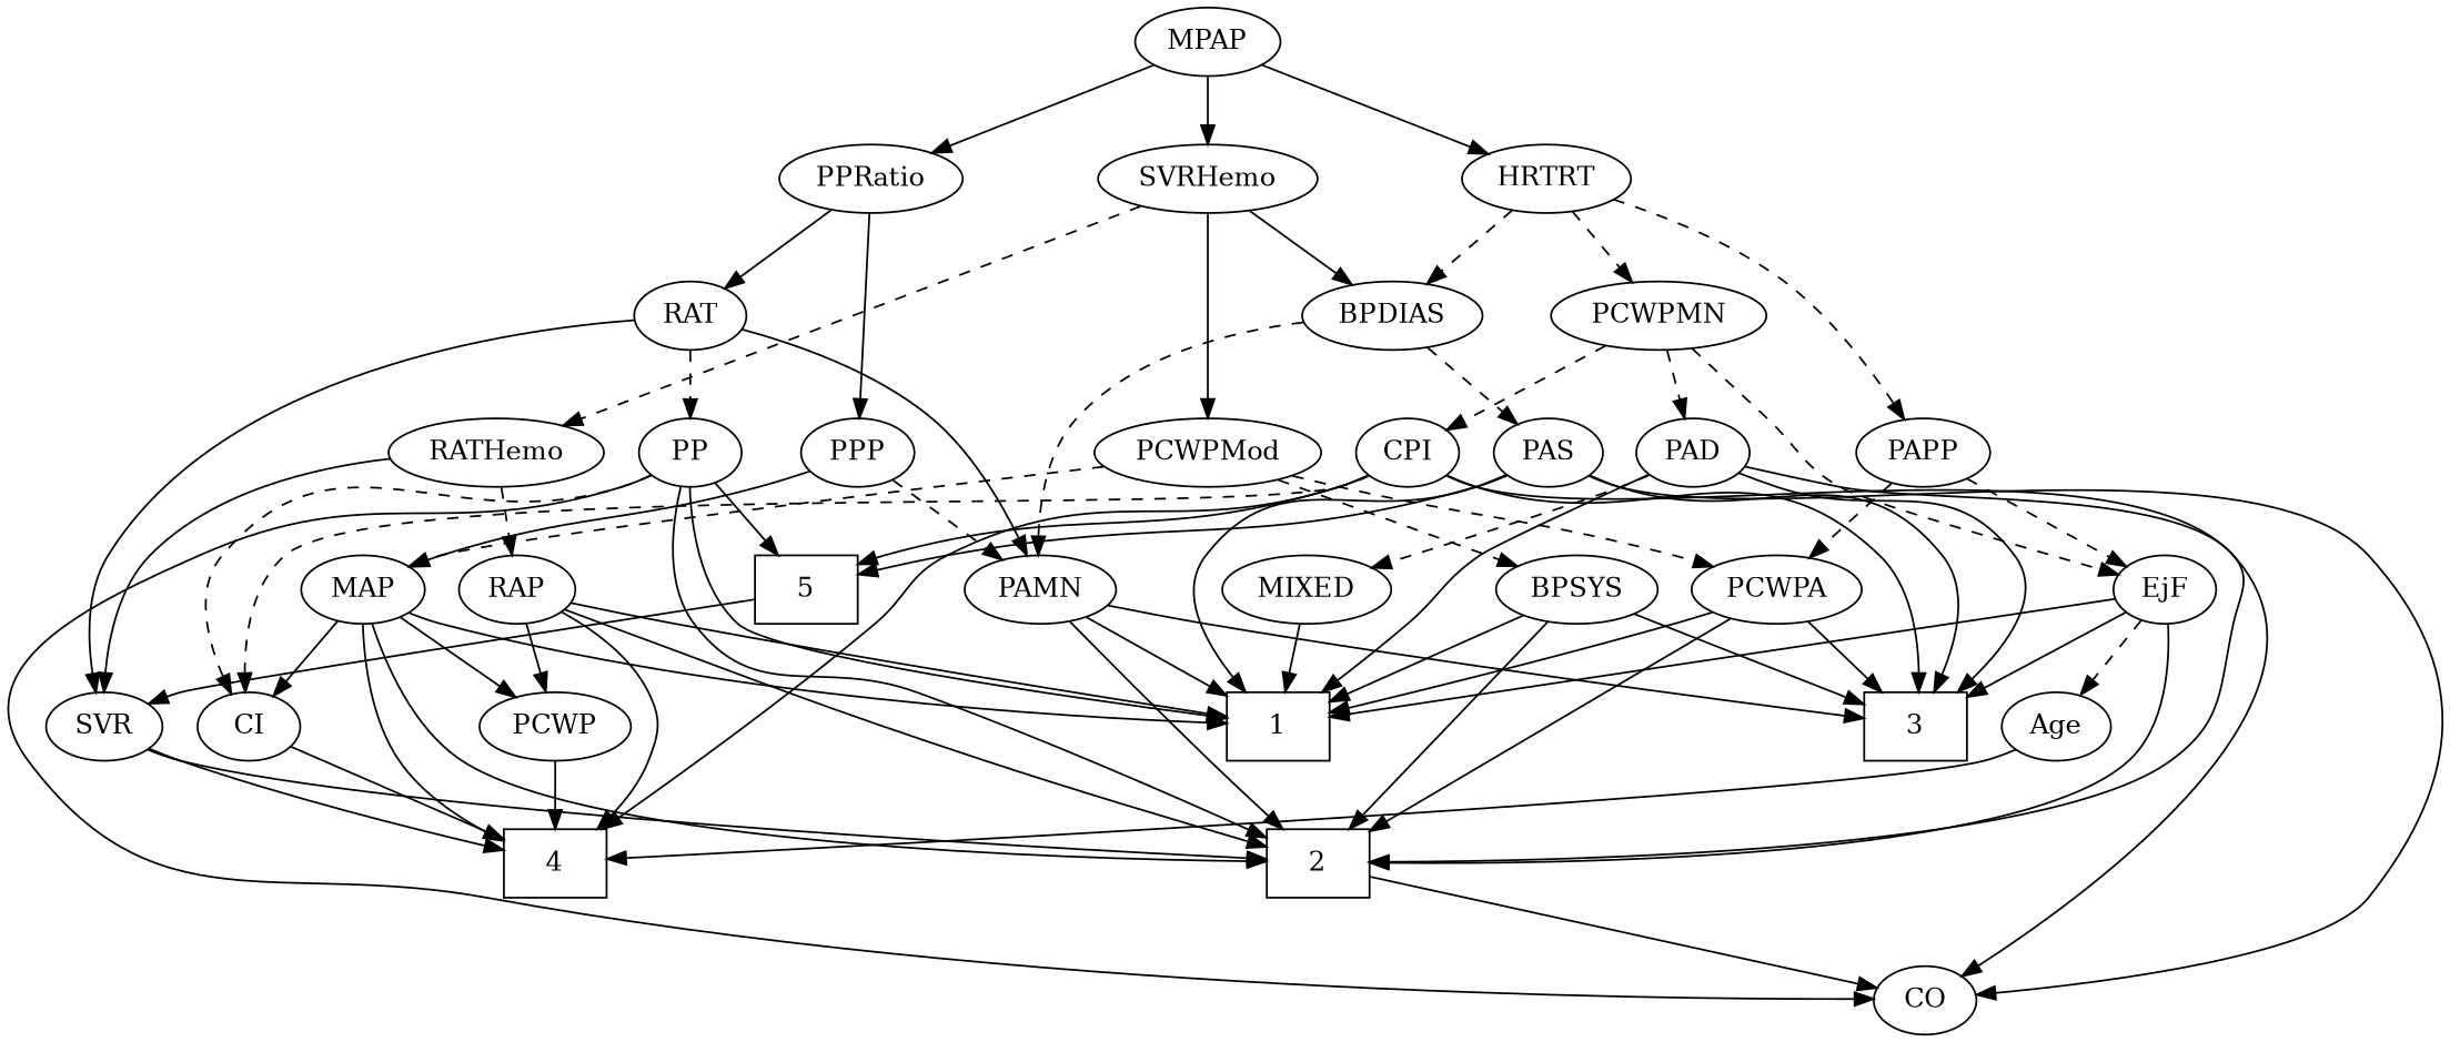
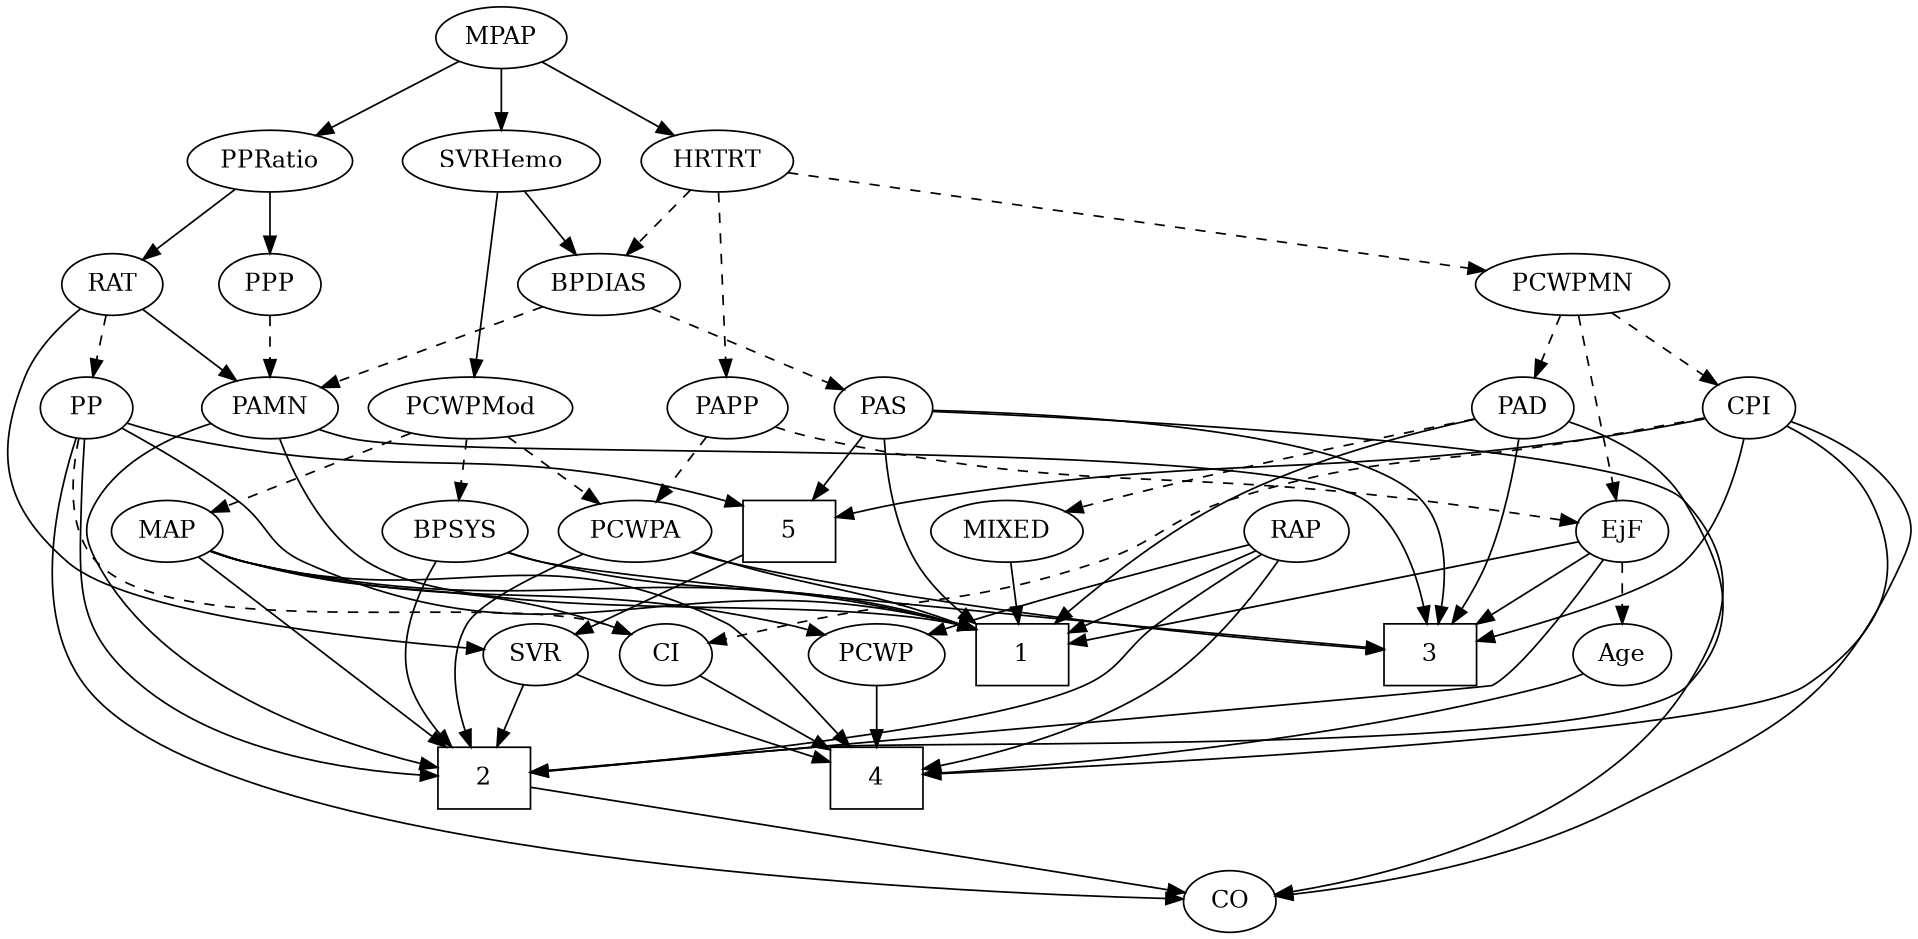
  strict digraph {
    edge [style=solid]
    1 [height=0.5 shape=box width=0.75]
    2 [height=0.5 shape=box width=0.75]
    CO [height=0.5 width=0.75]
    3 [height=0.5 shape=box width=0.75]
    4 [height=0.5 shape=box width=0.75]
    5 [height=0.5 shape=box width=0.75]
    SVR [height=0.5 width=0.77632]
    Age [height=0.5 width=0.75]
    EjF [height=0.5 width=0.75]
    RAP [height=0.5 width=0.77632]
    PCWP [height=0.5 width=0.97491]
    MIXED [height=0.5 width=1.1193]
    MPAP [height=0.5 width=0.97491]
    SVRHemo [height=0.5 width=1.3902]
    PPRatio [height=0.5 width=1.1013]
    HRTRT [height=0.5 width=1.1013]
-   RATHemo [height=0.5 width=1.3721]
    PCWPMod [height=0.5 width=1.4443]
    BPDIAS [height=0.5 width=1.1735]
    RAT [height=0.5 width=0.75827]
    PPP [height=0.5 width=0.75]
    PCWPMN [height=0.5 width=1.3902]
    PAPP [height=0.5 width=0.88464]
    BPSYS [height=0.5 width=1.0471]
    PCWPA [height=0.5 width=1.1555]
    MAP [height=0.5 width=0.84854]
    PAS [height=0.5 width=0.75]
    PAMN [height=0.5 width=1.011]
    PP [height=0.5 width=0.75]
    PAD [height=0.5 width=0.79437]
    CPI [height=0.5 width=0.75]
    CI [height=0.5 width=0.75]
    2 -> CO
    5 -> SVR
    SVR -> 2
    SVR -> 4
    Age -> 4
    EjF -> 1
    EjF -> 2
    EjF -> 3
    EjF -> Age [style=dashed]
    RAP -> 1
    RAP -> 2
    RAP -> 4
    RAP -> PCWP
    PCWP -> 4
    MIXED -> 1
    MPAP -> SVRHemo
    MPAP -> PPRatio
    MPAP -> HRTRT
-   SVRHemo -> RATHemo [style=dashed]
    SVRHemo -> PCWPMod
    SVRHemo -> BPDIAS
    PPRatio -> RAT
    PPRatio -> PPP
    HRTRT -> BPDIAS [style=dashed]
    HRTRT -> PCWPMN [style=dashed]
    HRTRT -> PAPP [style=dashed]
-   RATHemo -> SVR
-   RATHemo -> RAP [style=dashed]
    PCWPMod -> BPSYS [style=dashed]
    PCWPMod -> PCWPA [style=dashed]
    PCWPMod -> MAP [style=dashed]
    BPDIAS -> PAS [style=dashed]
    BPDIAS -> PAMN [style=dashed]
    RAT -> SVR
    RAT -> PAMN
    RAT -> PP [style=dashed]
-   PPP -> MAP
    PPP -> PAMN [style=dashed]
    PCWPMN -> EjF [style=dashed]
    PCWPMN -> PAD [style=dashed]
    PCWPMN -> CPI [style=dashed]
    PAPP -> EjF [style=dashed]
    PAPP -> PCWPA [style=dashed]
    BPSYS -> 1
    BPSYS -> 2
    BPSYS -> 3
    PCWPA -> 1
    PCWPA -> 2
    PCWPA -> 3
    MAP -> 1
    MAP -> 2
    MAP -> 4
    MAP -> PCWP
    MAP -> CI
    PAS -> 1
    PAS -> CO
    PAS -> 3
    PAS -> 5
    PAMN -> 1
    PAMN -> 2
    PAMN -> 3
    PP -> 1
    PP -> 2
    PP -> CO
    PP -> 5
    PP -> CI [style=dashed]
    PAD -> 1
    PAD -> 2
    PAD -> 3
    PAD -> MIXED [style=dashed]
    CPI -> CO
    CPI -> 3
    CPI -> 4
    CPI -> 5
    CPI -> CI [style=dashed]
    CI -> 4
  }
